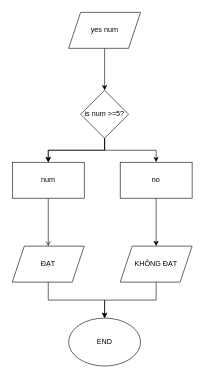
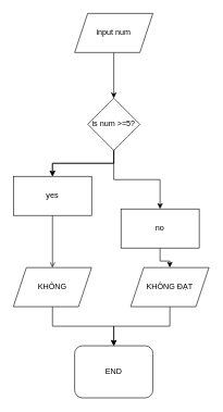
  <mxCell id="0" />
  <mxCell id="1" parent="0" />
  <mxCell id="2" value="" style="edgeStyle=orthogonalEdgeStyle;rounded=0;orthogonalLoop=1;jettySize=auto;html=1;" edge="1" parent="1" source="3" target="7"><mxGeometry relative="1" as="geometry" /></mxCell>
- <mxCell id="3" value="yes num" style="shape=parallelogram;perimeter=parallelogramPerimeter;whiteSpace=wrap;html=1;fixedSize=1;" vertex="1" parent="1"><mxGeometry x="114" y="20" width="120" height="60" as="geometry" /></mxCell>
+ <mxCell id="3" value="input num" style="shape=parallelogram;perimeter=parallelogramPerimeter;whiteSpace=wrap;html=1;fixedSize=1;" vertex="1" parent="1"><mxGeometry x="114" y="20" width="120" height="60" as="geometry" /></mxCell>
  <mxCell id="4" value="" style="edgeStyle=orthogonalEdgeStyle;rounded=0;orthogonalLoop=1;jettySize=auto;html=1;" edge="1" parent="1" source="7" target="9"><mxGeometry relative="1" as="geometry" /></mxCell>
  <mxCell id="5" value="" style="edgeStyle=orthogonalEdgeStyle;rounded=0;orthogonalLoop=1;jettySize=auto;html=1;" edge="1" parent="1" source="7" target="9"><mxGeometry relative="1" as="geometry" /></mxCell>
  <mxCell id="6" style="edgeStyle=orthogonalEdgeStyle;rounded=0;orthogonalLoop=1;jettySize=auto;html=1;entryX=0.5;entryY=0;entryDx=0;entryDy=0;" edge="1" parent="1" source="7" target="11"><mxGeometry relative="1" as="geometry" /></mxCell>
  <mxCell id="7" value="is num &amp;gt;=5?" style="rhombus;whiteSpace=wrap;html=1;" vertex="1" parent="1"><mxGeometry x="134" y="150" width="80" height="80" as="geometry" /></mxCell>
  <mxCell id="8" value="" style="edgeStyle=orthogonalEdgeStyle;rounded=0;orthogonalLoop=1;jettySize=auto;html=1;endArrow=open;" edge="1" parent="1" source="9" target="13"><mxGeometry relative="1" as="geometry" /></mxCell>
- <mxCell id="9" value="num" style="whiteSpace=wrap;html=1;" vertex="1" parent="1"><mxGeometry x="20" y="270" width="120" height="60" as="geometry" /></mxCell>
+ <mxCell id="9" value="yes" style="whiteSpace=wrap;html=1;" vertex="1" parent="1"><mxGeometry x="20" y="270" width="120" height="60" as="geometry" /></mxCell>
  <mxCell id="10" value="" style="edgeStyle=orthogonalEdgeStyle;rounded=0;orthogonalLoop=1;jettySize=auto;html=1;" edge="1" parent="1" source="11" target="15"><mxGeometry relative="1" as="geometry" /></mxCell>
- <mxCell id="11" value="no" style="rounded=0;whiteSpace=wrap;html=1;" vertex="1" parent="1"><mxGeometry x="200" y="270" width="120" height="60" as="geometry" /></mxCell>
+ <mxCell id="11" value="no" style="rounded=0;whiteSpace=wrap;html=1;" vertex="1" parent="1"><mxGeometry x="185" y="320" width="120" height="60" as="geometry" /></mxCell>
  <mxCell id="12" style="edgeStyle=orthogonalEdgeStyle;rounded=0;orthogonalLoop=1;jettySize=auto;html=1;" edge="1" parent="1" source="13" target="16"><mxGeometry relative="1" as="geometry" /></mxCell>
- <mxCell id="13" value="ĐẠT" style="shape=parallelogram;perimeter=parallelogramPerimeter;whiteSpace=wrap;html=1;fixedSize=1;" vertex="1" parent="1"><mxGeometry x="20" y="410" width="120" height="60" as="geometry" /></mxCell>
+ <mxCell id="13" value="KHÔNG" style="shape=parallelogram;perimeter=parallelogramPerimeter;whiteSpace=wrap;html=1;fixedSize=1;" vertex="1" parent="1"><mxGeometry x="20" y="410" width="120" height="60" as="geometry" /></mxCell>
  <mxCell id="14" style="edgeStyle=orthogonalEdgeStyle;rounded=0;orthogonalLoop=1;jettySize=auto;html=1;entryX=0.5;entryY=0;entryDx=0;entryDy=0;" edge="1" parent="1" source="15" target="16"><mxGeometry relative="1" as="geometry" /></mxCell>
  <mxCell id="15" value="KHÔNG ĐẠT" style="shape=parallelogram;perimeter=parallelogramPerimeter;whiteSpace=wrap;html=1;fixedSize=1;rounded=0;" vertex="1" parent="1"><mxGeometry x="200" y="410" width="120" height="60" as="geometry" /></mxCell>
- <mxCell id="16" value="END" style="ellipse;whiteSpace=wrap;html=1;" vertex="1" parent="1"><mxGeometry x="114" y="530" width="120" height="80" as="geometry" /></mxCell>
+ <mxCell id="16" value="END" style="whiteSpace=wrap;html=1;rounded=1;" vertex="1" parent="1"><mxGeometry x="114" y="530" width="120" height="80" as="geometry" /></mxCell>
